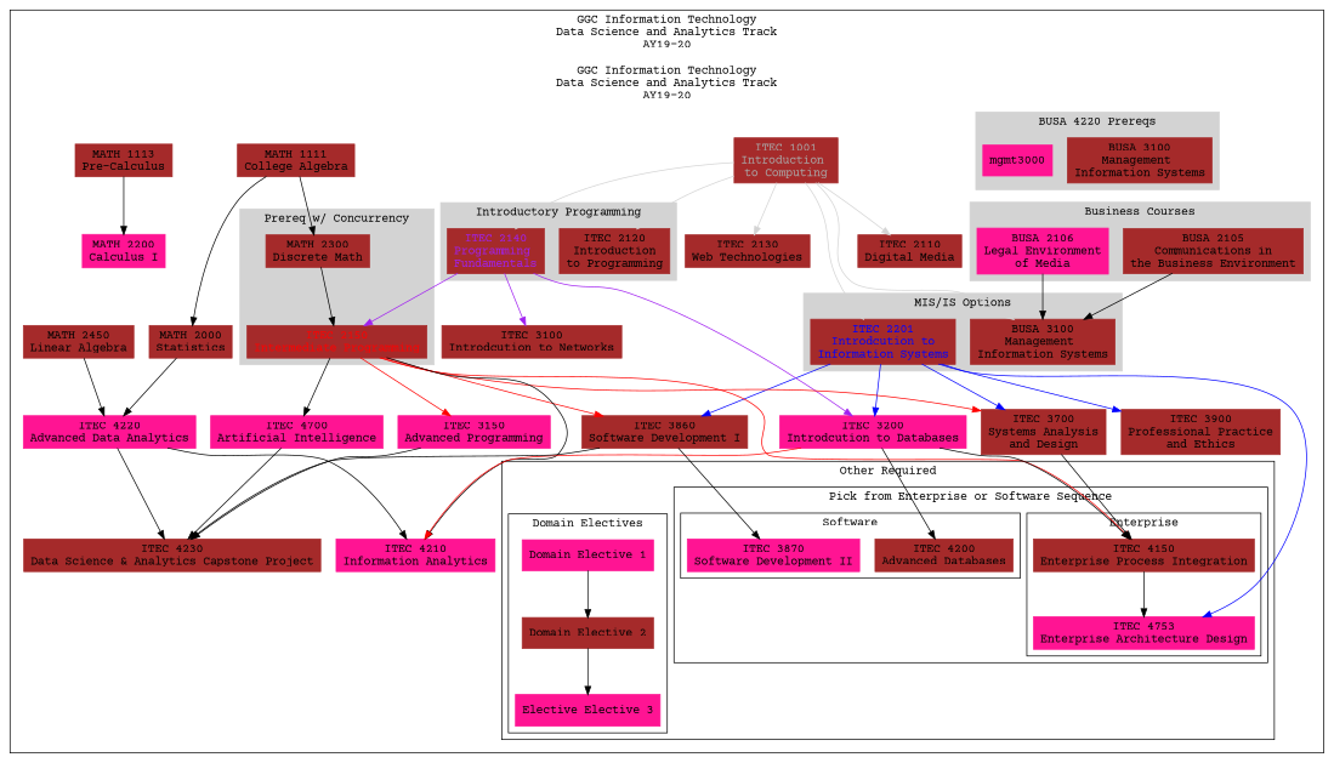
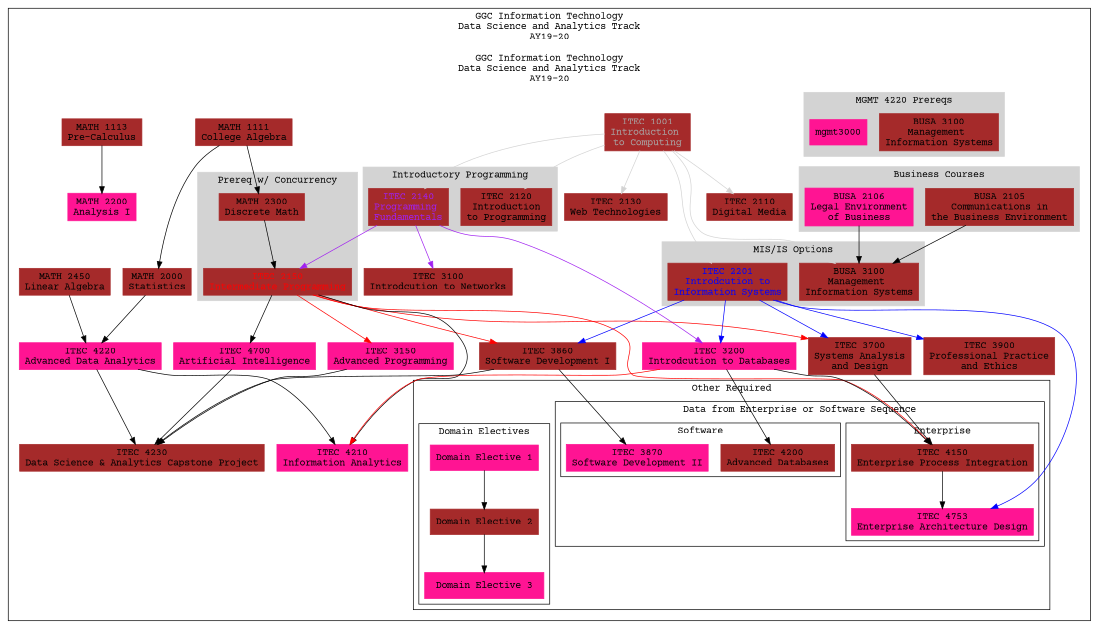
  digraph {
    compound=true
    fontname="Courier Prime"
    ranksep=0.75
    splines=true
    node [color=brown fontname="Courier Prime" fontsize=14 shape=record style=filled]
    edge [fontname="Courier Prime"]
    n1 [fontcolor=blue label="ITEC 2201\nIntrodcution to\nInformation Systems"]
    n2 [label="BUSA 3100\nManagement \nInformation Systems"]
    n3 [label="ITEC 2120\nIntroduction\nto Programming"]
    n4 [fontcolor=purple label="ITEC 2140\nProgramming \nFundamentals"]
    n5 [fontcolor=red label="ITEC 2150\nIntermediate Programming"]
    n6 [label="MATH 2300\nDiscrete Math"]
    n7 [label="BUSA 3100\nManagement \nInformation Systems"]
    mgmt3000 [color=deeppink]
    n9 [label="BUSA 2105\nCommunications in\nthe Business Environment"]
-   n10 [color=deeppink label="BUSA 2106\nLegal Environment\nof Media"]
+   n10 [color=deeppink label="BUSA 2106\nLegal Environment\nof Business"]
    n11 [label="ITEC 4150\nEnterprise Process Integration"]
    n12 [color=deeppink label="ITEC 4753\nEnterprise Architecture Design"]
    n13 [color=deeppink label="ITEC 3870\nSoftware Development II"]
    n14 [label="ITEC 4200\nAdvanced Databases"]
    n15 [color=deeppink label="Domain Elective 1"]
    n16 [label="Domain Elective 2"]
-   n17 [color=deeppink label="Elective Elective 3"]
+   n17 [color=deeppink label="Domain Elective 3"]
    n18 [fontcolor=darkgray label="ITEC 1001\nIntroduction \nto Computing"]
    n19 [label="ITEC 2110\nDigital Media"]
    n20 [label="ITEC 2130\nWeb Technologies"]
    n21 [label="ITEC 3100\nIntrodcution to Networks"]
    n22 [color=deeppink label="ITEC 3200\nIntrodcution to Databases"]
    n23 [color=deeppink label="ITEC 3150\nAdvanced Programming"]
    n24 [label="ITEC 3700\nSystems Analysis\nand Design"]
    n25 [label="ITEC 3860\nSoftware Development I"]
    n26 [color=deeppink label="ITEC 4210\nInformation Analytics"]
    n27 [color=deeppink label="ITEC 4700\nArtificial Intelligence"]
    n28 [label="ITEC 3900\nProfessional Practice\nand Ethics"]
    n29 [label="MATH 1113\nPre-Calculus"]
-   n30 [color=deeppink label="MATH 2200\nCalculus I"]
+   n30 [color=deeppink label="MATH 2200\nAnalysis I"]
    n31 [label="MATH 2000\nStatistics"]
    n32 [color=deeppink label="ITEC 4220\nAdvanced Data Analytics"]
    n33 [label="ITEC 4230\nData Science & Analytics Capstone Project"]
    n34 [label="MATH 1111\nCollege Algebra"]
    n35 [label="MATH 2450\nLinear Algebra"]
    subgraph cluster_1 {
      label="GGC Information Technology\nData Science and Analytics Track\nAY19-20"
      subgraph cluster_2 {
        color="#FFFFFF"
        label="GGC Information Technology\nData Science and Analytics Track\nAY19-20"
        style=filled
        n18
        n19
        n20
        n21
        n22
        n23
        n24
        n25
        n26
        n27
        n28
        n29
        n30
        n31
        n32
        n33
        n34
        n35
        subgraph cluster_3 {
          color=lightgrey
          label="MIS/IS Options"
          style=filled
          n1
          n2
        }
        subgraph cluster_4 {
          color=lightgrey
          label="Introductory Programming"
          style=filled
          n3
          n4
        }
        subgraph cluster_5 {
          color=lightgrey
          label="Prereq w/ Concurrency"
          style=filled
          n5
          n6
        }
        subgraph cluster_6 {
          color=lightgrey
-         label="BUSA 4220 Prereqs"
+         label="MGMT 4220 Prereqs"
          style=filled
          n7
          mgmt3000
        }
        subgraph cluster_7 {
          color=lightgrey
          label="Business Courses"
          style=filled
          n9
          n10
        }
        subgraph cluster_8 {
          color=black
          label="Other Required"
          style=solid
          subgraph cluster_9 {
            color=black
-           label="Pick from Enterprise or Software Sequence"
+           label="Data from Enterprise or Software Sequence"
            style=solid
            subgraph cluster_10 {
              color=black
              label=Enterprise
              style=solid
              n11
              n12
            }
            subgraph cluster_11 {
              color=black
              label=Software
              style=solid
              n13
              n14
            }
          }
          subgraph cluster_12 {
            color=black
            label="Domain Electives"
            style=solid
            n15
            n16
            n17
          }
        }
      }
    }
    n1 -> n12 [color=blue]
    n1 -> n22 [color=blue]
    n1 -> n24 [color=blue]
    n1 -> n25 [color=blue]
    n1 -> n28 [color=blue]
    n4 -> n5 [color=purple]
    n4 -> n21 [color=purple]
    n4 -> n22 [color=purple]
    n5 -> n11 [color=red]
    n5 -> n23 [color=red lltail=clusterdiscrete]
    n5 -> n24 [color=red lltail=clusterdiscrete]
    n5 -> n25 [color=red]
    n5 -> n26
    n5 -> n27
    n6 -> n5
    n9 -> n2
    n10 -> n2
    n11 -> n12
    n15 -> n16
    n16 -> n17
    n18 -> n1 [color=lightgray]
    n18 -> n2 [color=lightgray]
    n18 -> n3 [color=lightgray]
    n18 -> n4 [color=lightgray]
    n18 -> n19 [color=lightgray]
    n18 -> n20 [color=lightgray]
    n22 -> n11
    n22 -> n14
    n22 -> n26 [color=red]
    n23 -> n33
    n24 -> n11
    n25 -> n13
    n25 -> n33
    n27 -> n33
    n29 -> n30
    n31 -> n32
    n32 -> n26
    n32 -> n33
    n34 -> n6
    n34 -> n31
    n35 -> n32
  }
